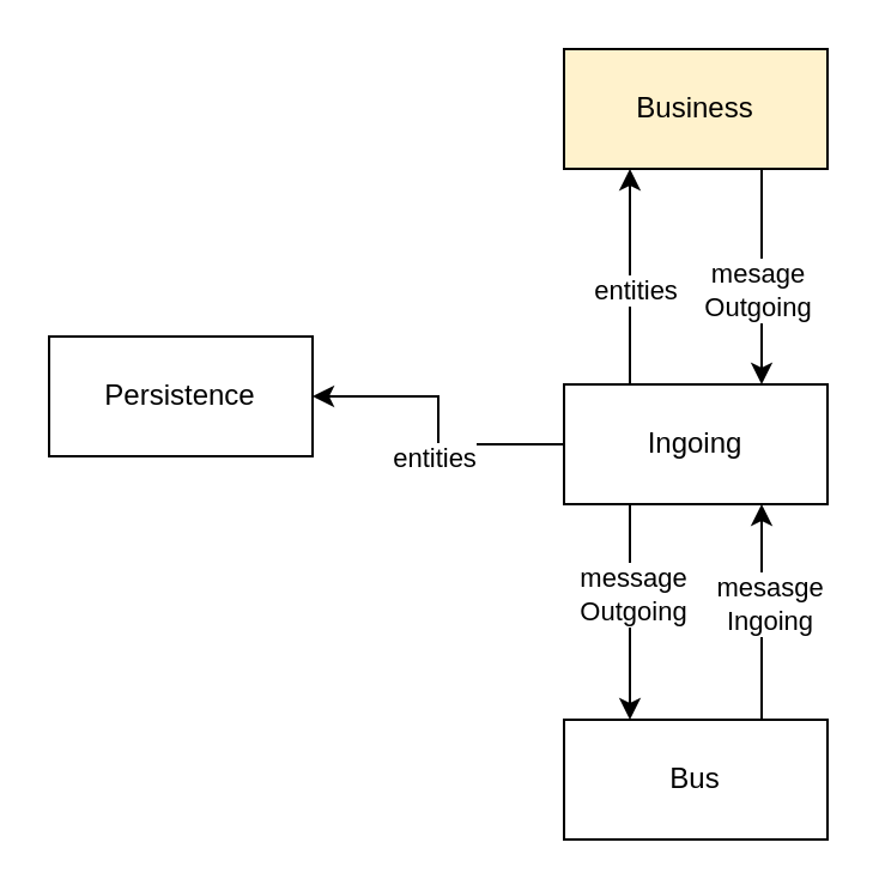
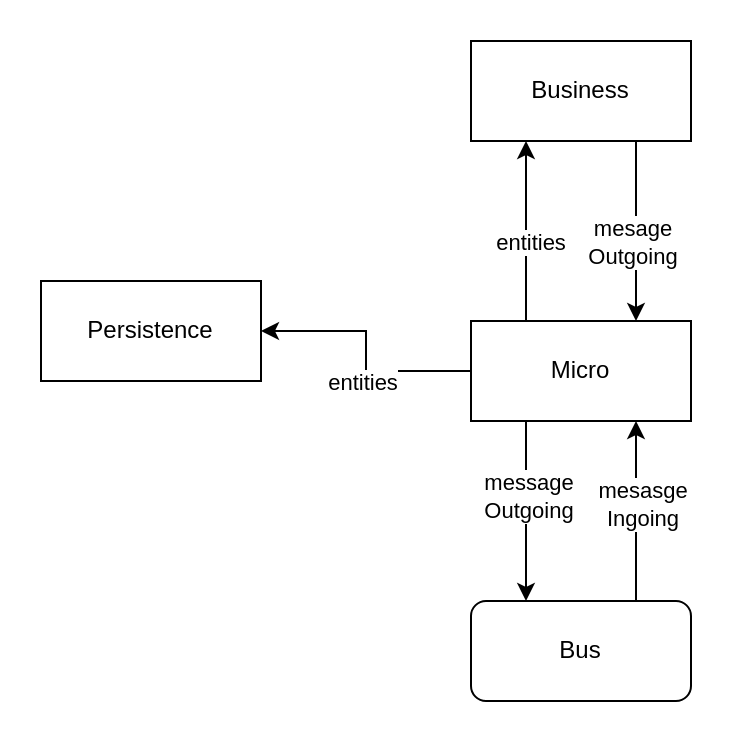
  <mxCell id="0" />
  <mxCell id="1" parent="0" />
  <mxCell id="2" style="edgeStyle=orthogonalEdgeStyle;rounded=0;orthogonalLoop=1;jettySize=auto;html=1;exitX=0.25;exitY=1;exitDx=0;exitDy=0;entryX=0.25;entryY=0;entryDx=0;entryDy=0;" edge="1" parent="1" source="8" target="11"><mxGeometry relative="1" as="geometry" /></mxCell>
  <mxCell id="3" value="message&lt;div&gt;Outgoing&lt;/div&gt;" style="edgeLabel;html=1;align=center;verticalAlign=middle;resizable=0;points=[];" connectable="0" vertex="1" parent="2"><mxGeometry x="-0.178" y="1" relative="1" as="geometry"><mxPoint as="offset" /></mxGeometry></mxCell>
  <mxCell id="4" style="edgeStyle=orthogonalEdgeStyle;rounded=0;orthogonalLoop=1;jettySize=auto;html=1;" edge="1" parent="1" source="8" target="12"><mxGeometry relative="1" as="geometry" /></mxCell>
  <mxCell id="5" value="entities" style="edgeLabel;html=1;align=center;verticalAlign=middle;resizable=0;points=[];" connectable="0" vertex="1" parent="4"><mxGeometry x="-0.046" y="2" relative="1" as="geometry"><mxPoint y="13" as="offset" /></mxGeometry></mxCell>
  <mxCell id="6" style="edgeStyle=orthogonalEdgeStyle;rounded=0;orthogonalLoop=1;jettySize=auto;html=1;exitX=0.25;exitY=0;exitDx=0;exitDy=0;entryX=0.25;entryY=1;entryDx=0;entryDy=0;" edge="1" parent="1" source="8" target="15"><mxGeometry relative="1" as="geometry" /></mxCell>
  <mxCell id="7" value="entities" style="edgeLabel;html=1;align=center;verticalAlign=middle;resizable=0;points=[];" connectable="0" vertex="1" parent="6"><mxGeometry x="0.178" y="-1" relative="1" as="geometry"><mxPoint x="1" y="13" as="offset" /></mxGeometry></mxCell>
- <mxCell id="8" value="Ingoing" style="html=1;whiteSpace=wrap;" vertex="1" parent="1"><mxGeometry x="235" y="160" width="110" height="50" as="geometry" /></mxCell>
+ <mxCell id="8" value="Micro" style="html=1;whiteSpace=wrap;" vertex="1" parent="1"><mxGeometry x="235" y="160" width="110" height="50" as="geometry" /></mxCell>
  <mxCell id="9" style="edgeStyle=orthogonalEdgeStyle;rounded=0;orthogonalLoop=1;jettySize=auto;html=1;exitX=0.75;exitY=0;exitDx=0;exitDy=0;entryX=0.75;entryY=1;entryDx=0;entryDy=0;" edge="1" parent="1" source="11" target="8"><mxGeometry relative="1" as="geometry" /></mxCell>
  <mxCell id="10" value="mesasge&lt;div&gt;Ingoing&lt;/div&gt;" style="edgeLabel;html=1;align=center;verticalAlign=middle;resizable=0;points=[];" connectable="0" vertex="1" parent="9"><mxGeometry x="0.089" y="-2" relative="1" as="geometry"><mxPoint x="1" as="offset" /></mxGeometry></mxCell>
- <mxCell id="11" value="Bus" style="html=1;whiteSpace=wrap;" vertex="1" parent="1"><mxGeometry x="235" y="300" width="110" height="50" as="geometry" /></mxCell>
+ <mxCell id="11" value="Bus" style="html=1;whiteSpace=wrap;rounded=1;" vertex="1" parent="1"><mxGeometry x="235" y="300" width="110" height="50" as="geometry" /></mxCell>
  <mxCell id="12" value="Persistence" style="html=1;whiteSpace=wrap;" vertex="1" parent="1"><mxGeometry x="20" y="140" width="110" height="50" as="geometry" /></mxCell>
  <mxCell id="13" style="edgeStyle=orthogonalEdgeStyle;rounded=0;orthogonalLoop=1;jettySize=auto;html=1;exitX=0.75;exitY=1;exitDx=0;exitDy=0;entryX=0.75;entryY=0;entryDx=0;entryDy=0;" edge="1" parent="1" source="15" target="8"><mxGeometry relative="1" as="geometry" /></mxCell>
  <mxCell id="14" value="mesage&lt;div&gt;Outgoing&lt;/div&gt;" style="edgeLabel;html=1;align=center;verticalAlign=middle;resizable=0;points=[];" connectable="0" vertex="1" parent="13"><mxGeometry x="0.133" y="2" relative="1" as="geometry"><mxPoint x="-4" y="-1" as="offset" /></mxGeometry></mxCell>
- <mxCell id="15" value="Business" style="html=1;whiteSpace=wrap;fillColor=#fff2cc;" vertex="1" parent="1"><mxGeometry x="235" y="20" width="110" height="50" as="geometry" /></mxCell>
+ <mxCell id="15" value="Business" style="html=1;whiteSpace=wrap;" vertex="1" parent="1"><mxGeometry x="235" y="20" width="110" height="50" as="geometry" /></mxCell>
